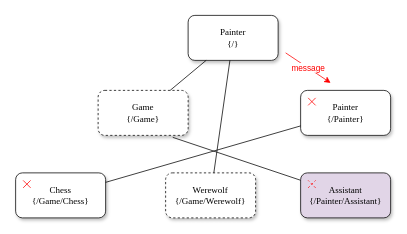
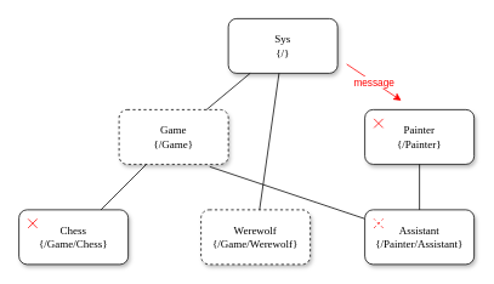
  <mxCell id="0" />
  <mxCell id="1" parent="0" />
- <mxCell id="2" value="&lt;div&gt;&lt;span&gt;Painter&lt;/span&gt;&lt;/div&gt;&lt;div&gt;&lt;span&gt;{/}&lt;/span&gt;&lt;/div&gt;" style="whiteSpace=wrap;html=1;rounded=1;shadow=1;labelBackgroundColor=none;strokeColor=#000000;strokeWidth=1;fillColor=#ffffff;fontFamily=Verdana;fontSize=12;fontColor=#000000;align=center;" parent="1" vertex="1"><mxGeometry x="250" y="20" width="120" height="60" as="geometry" /></mxCell>
+ <mxCell id="2" value="&lt;div&gt;&lt;span&gt;Sys&lt;/span&gt;&lt;/div&gt;&lt;div&gt;&lt;span&gt;{/}&lt;/span&gt;&lt;/div&gt;" style="whiteSpace=wrap;html=1;rounded=1;shadow=1;labelBackgroundColor=none;strokeColor=#000000;strokeWidth=1;fillColor=#ffffff;fontFamily=Verdana;fontSize=12;fontColor=#000000;align=center;" parent="1" vertex="1"><mxGeometry x="250" y="20" width="120" height="60" as="geometry" /></mxCell>
  <mxCell id="3" value="&lt;div&gt;&lt;span&gt;Game&lt;/span&gt;&lt;/div&gt;&lt;div&gt;{/Game}&lt;/div&gt;" style="whiteSpace=wrap;html=1;rounded=1;shadow=1;labelBackgroundColor=none;strokeColor=#000000;strokeWidth=1;fillColor=#ffffff;fontFamily=Verdana;fontSize=12;fontColor=#000000;align=center;dashed=1;" parent="1" vertex="1"><mxGeometry x="130" y="120" width="120" height="60" as="geometry" /></mxCell>
  <mxCell id="4" value="&lt;div&gt;&lt;span&gt;Painter&lt;/span&gt;&lt;/div&gt;&lt;div&gt;&lt;span&gt;{/Painter}&lt;br&gt;&lt;/span&gt;&lt;/div&gt;" style="whiteSpace=wrap;html=1;rounded=1;shadow=1;labelBackgroundColor=none;strokeColor=#000000;strokeWidth=1;fillColor=#ffffff;fontFamily=Verdana;fontSize=12;fontColor=#000000;align=center;" parent="1" vertex="1"><mxGeometry x="400" y="120" width="120" height="60" as="geometry" /></mxCell>
  <mxCell id="5" value="" style="rounded=0;html=1;labelBackgroundColor=none;startArrow=none;startFill=0;startSize=5;endArrow=none;endFill=0;endSize=5;jettySize=auto;orthogonalLoop=1;strokeColor=#000000;strokeWidth=1;fontFamily=Verdana;fontSize=12;fontColor=#000000;" parent="1" source="2" target="10" edge="1"><mxGeometry x="-0.3" y="13" relative="1" as="geometry"><mxPoint as="offset" /></mxGeometry></mxCell>
  <mxCell id="6" value="" style="edgeStyle=none;rounded=0;html=1;labelBackgroundColor=none;startArrow=none;startFill=0;startSize=5;endArrow=none;endFill=0;endSize=5;jettySize=auto;orthogonalLoop=1;strokeColor=#000000;strokeWidth=1;fontFamily=Verdana;fontSize=12;fontColor=#000000;" parent="1" source="2" target="3" edge="1"><mxGeometry x="-0.359" y="-11" relative="1" as="geometry"><mxPoint as="offset" /></mxGeometry></mxCell>
  <mxCell id="7" value="&lt;div&gt;&lt;span&gt;Chess&lt;/span&gt;&lt;/div&gt;&lt;div&gt;&lt;span&gt;{/Game/Chess}&lt;br&gt;&lt;/span&gt;&lt;/div&gt;" style="whiteSpace=wrap;html=1;rounded=1;shadow=1;labelBackgroundColor=none;strokeColor=#000000;strokeWidth=1;fillColor=#ffffff;fontFamily=Verdana;fontSize=12;fontColor=#000000;align=center;" parent="1" vertex="1"><mxGeometry x="20" y="230" width="120" height="60" as="geometry" /></mxCell>
- <mxCell id="9" value="" style="edgeStyle=none;rounded=0;html=1;labelBackgroundColor=none;startArrow=none;startFill=0;startSize=5;endArrow=none;endFill=0;endSize=5;jettySize=auto;orthogonalLoop=1;strokeColor=#000000;strokeWidth=1;fontFamily=Verdana;fontSize=12;fontColor=#000000;" parent="1" source="4" target="7" edge="1"><mxGeometry x="-0.261" y="-13" relative="1" as="geometry"><mxPoint as="offset" /><mxPoint x="460" y="230" as="targetPoint" /></mxGeometry></mxCell>
+ <mxCell id="8" value="" style="edgeStyle=none;rounded=0;html=1;labelBackgroundColor=none;startArrow=none;startFill=0;startSize=5;endArrow=none;endFill=0;endSize=5;jettySize=auto;orthogonalLoop=1;strokeColor=#000000;strokeWidth=1;fontFamily=Verdana;fontSize=12;fontColor=#000000;" parent="1" source="3" target="7" edge="1"><mxGeometry x="-0.2" y="-14" relative="1" as="geometry"><mxPoint as="offset" /></mxGeometry></mxCell>
+ <mxCell id="9" value="" style="edgeStyle=none;rounded=0;html=1;labelBackgroundColor=none;startArrow=none;startFill=0;startSize=5;endArrow=none;endFill=0;endSize=5;jettySize=auto;orthogonalLoop=1;strokeColor=#000000;strokeWidth=1;fontFamily=Verdana;fontSize=12;fontColor=#000000;entryX=0.5;entryY=0;entryDx=0;entryDy=0;" parent="1" source="4" target="12" edge="1"><mxGeometry x="-0.261" y="-13" relative="1" as="geometry"><mxPoint as="offset" /><mxPoint x="460" y="230" as="targetPoint" /></mxGeometry></mxCell>
  <mxCell id="10" value="&lt;div&gt;&lt;span&gt;Werewolf&lt;/span&gt;&lt;/div&gt;&lt;div&gt;&lt;span&gt;{/Game/Werewolf}&lt;br&gt;&lt;/span&gt;&lt;/div&gt;" style="whiteSpace=wrap;html=1;rounded=1;shadow=1;labelBackgroundColor=none;strokeColor=#000000;strokeWidth=1;fillColor=#ffffff;fontFamily=Verdana;fontSize=12;fontColor=#000000;align=center;dashed=1;" vertex="1" parent="1"><mxGeometry x="220" y="230" width="120" height="60" as="geometry" /></mxCell>
  <mxCell id="11" value="" style="edgeStyle=none;rounded=0;html=1;labelBackgroundColor=none;startArrow=none;startFill=0;startSize=5;endArrow=none;endFill=0;endSize=5;jettySize=auto;orthogonalLoop=1;strokeColor=#000000;strokeWidth=1;fontFamily=Verdana;fontSize=12;fontColor=#000000;exitX=0.829;exitY=1.044;exitDx=0;exitDy=0;exitPerimeter=0;" edge="1" parent="1" target="12" source="3"><mxGeometry x="-0.2" y="14" relative="1" as="geometry"><mxPoint as="offset" /><mxPoint x="110" y="300.196" as="sourcePoint" /></mxGeometry></mxCell>
- <mxCell id="12" value="&lt;div&gt;&lt;span&gt;Assistant&lt;/span&gt;&lt;/div&gt;&lt;div&gt;&lt;span&gt;{/Painter/Assistant}&lt;br&gt;&lt;/span&gt;&lt;/div&gt;" style="whiteSpace=wrap;html=1;rounded=1;shadow=1;labelBackgroundColor=none;strokeColor=#000000;strokeWidth=1;fillColor=#e1d5e7;fontFamily=Verdana;fontSize=12;fontColor=#000000;align=center;" vertex="1" parent="1"><mxGeometry x="400" y="230" width="120" height="60" as="geometry" /></mxCell>
+ <mxCell id="12" value="&lt;div&gt;&lt;span&gt;Assistant&lt;/span&gt;&lt;/div&gt;&lt;div&gt;&lt;span&gt;{/Painter/Assistant}&lt;br&gt;&lt;/span&gt;&lt;/div&gt;" style="whiteSpace=wrap;html=1;rounded=1;shadow=1;labelBackgroundColor=none;strokeColor=#000000;strokeWidth=1;fillColor=#ffffff;fontFamily=Verdana;fontSize=12;fontColor=#000000;align=center;" vertex="1" parent="1"><mxGeometry x="400" y="230" width="120" height="60" as="geometry" /></mxCell>
  <mxCell id="13" value="&lt;font color=&quot;#ff0000&quot;&gt;message&lt;/font&gt;&lt;br&gt;" style="endArrow=classic;html=1;strokeColor=#FF0000;" edge="1" parent="1"><mxGeometry width="50" height="50" relative="1" as="geometry"><mxPoint x="380" y="70" as="sourcePoint" /><mxPoint x="440" y="110" as="targetPoint" /></mxGeometry></mxCell>
  <mxCell id="14" value="" style="endArrow=none;dashed=1;html=1;strokeColor=#FF0000;" edge="1" parent="1"><mxGeometry width="50" height="50" relative="1" as="geometry"><mxPoint x="410" y="250" as="sourcePoint" /><mxPoint x="420" y="240" as="targetPoint" /></mxGeometry></mxCell>
  <mxCell id="15" value="" style="endArrow=none;dashed=1;html=1;strokeColor=#FF0000;" edge="1" parent="1"><mxGeometry width="50" height="50" relative="1" as="geometry"><mxPoint x="420" y="250" as="sourcePoint" /><mxPoint x="410" y="240" as="targetPoint" /></mxGeometry></mxCell>
  <mxCell id="16" value="" style="endArrow=none;html=1;strokeColor=#FF0000;" edge="1" parent="1"><mxGeometry width="50" height="50" relative="1" as="geometry"><mxPoint x="410" y="140" as="sourcePoint" /><mxPoint x="420" y="130" as="targetPoint" /></mxGeometry></mxCell>
  <mxCell id="17" value="" style="endArrow=none;html=1;strokeColor=#FF0000;" edge="1" parent="1"><mxGeometry width="50" height="50" relative="1" as="geometry"><mxPoint x="420" y="140" as="sourcePoint" /><mxPoint x="410" y="130" as="targetPoint" /></mxGeometry></mxCell>
  <mxCell id="18" value="" style="endArrow=none;html=1;strokeColor=#FF0000;" edge="1" parent="1"><mxGeometry width="50" height="50" relative="1" as="geometry"><mxPoint x="30" y="250" as="sourcePoint" /><mxPoint x="40" y="240" as="targetPoint" /></mxGeometry></mxCell>
  <mxCell id="19" value="" style="endArrow=none;html=1;strokeColor=#FF0000;" edge="1" parent="1"><mxGeometry width="50" height="50" relative="1" as="geometry"><mxPoint x="40" y="250" as="sourcePoint" /><mxPoint x="30" y="240" as="targetPoint" /></mxGeometry></mxCell>
